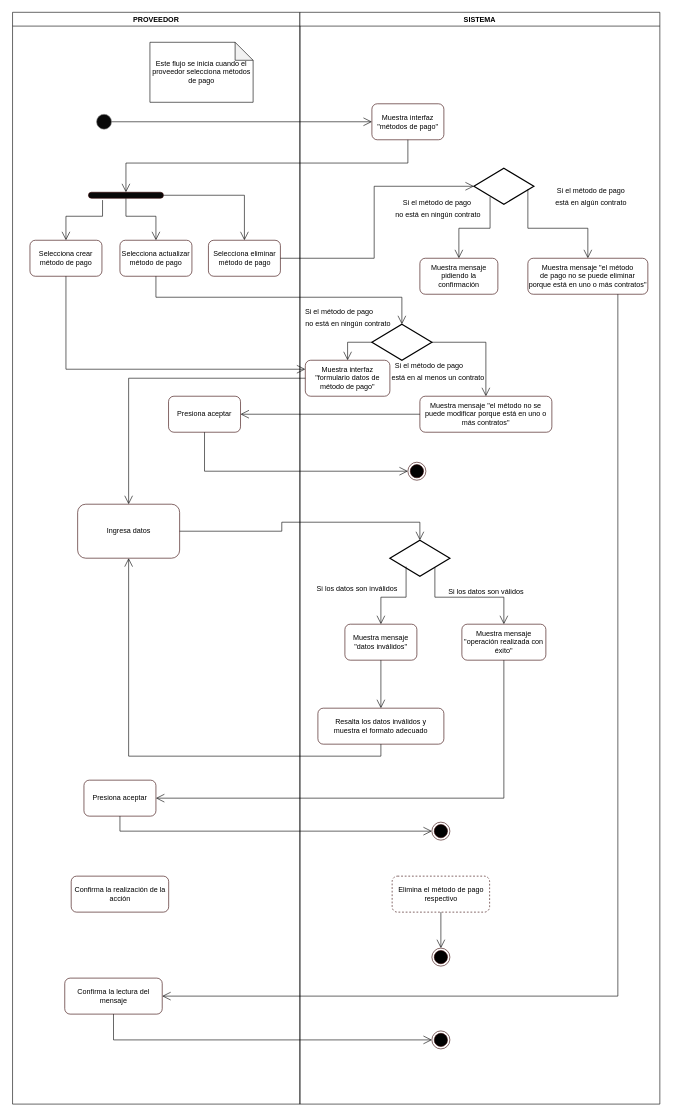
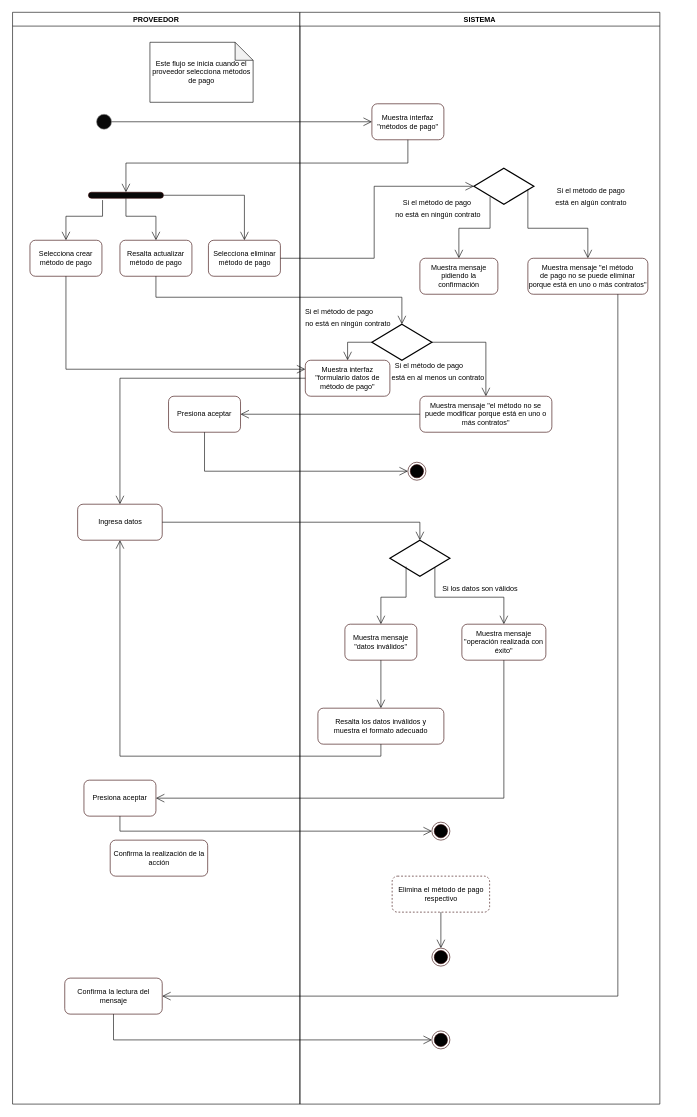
  <mxCell id="0" />
  <mxCell id="1" parent="0" />
  <mxCell id="2" value="PROVEEDOR" style="swimlane;gradientColor=none;" vertex="1" parent="1"><mxGeometry x="20" y="20" width="479" height="1820" as="geometry" /></mxCell>
  <mxCell id="3" value="" style="ellipse;whiteSpace=wrap;html=1;aspect=fixed;strokeColor=#919191;fillColor=#080808;gradientColor=none;" vertex="1" parent="2"><mxGeometry x="140" y="170" width="25" height="25" as="geometry" /></mxCell>
  <mxCell id="4" value="Este flujo se inicia cuando el proveedor selecciona métodos de pago" style="shape=note;whiteSpace=wrap;html=1;backgroundOutline=1;darkOpacity=0.05;" vertex="1" parent="2"><mxGeometry x="229" y="50" width="172" height="100" as="geometry" /></mxCell>
  <mxCell id="5" value="" style="group" vertex="1" connectable="0" parent="2"><mxGeometry x="29" y="300" width="417.5" height="270" as="geometry" /></mxCell>
  <mxCell id="6" value="" style="group" vertex="1" connectable="0" parent="5"><mxGeometry width="417.5" height="140" as="geometry" /></mxCell>
  <mxCell id="7" value="" style="rounded=1;whiteSpace=wrap;html=1;strokeColor=#330000;fillColor=#080808;gradientColor=none;arcSize=50;" vertex="1" parent="6"><mxGeometry x="97.5" width="125" height="10" as="geometry" /></mxCell>
  <mxCell id="8" style="edgeStyle=orthogonalEdgeStyle;rounded=0;orthogonalLoop=1;jettySize=auto;html=1;exitX=0.5;exitY=0;exitDx=0;exitDy=0;entryX=0.188;entryY=1.3;entryDx=0;entryDy=0;entryPerimeter=0;startArrow=open;startFill=0;startSize=12;endArrow=none;endFill=0;endSize=12;targetPerimeterSpacing=0;" edge="1" parent="6" source="9" target="7"><mxGeometry relative="1" as="geometry" /></mxCell>
  <mxCell id="9" value="Selecciona crear método de pago" style="rounded=1;whiteSpace=wrap;html=1;strokeColor=#330000;fillColor=#FFFFFF;gradientColor=none;" vertex="1" parent="6"><mxGeometry y="80" width="120" height="60" as="geometry" /></mxCell>
  <mxCell id="10" style="edgeStyle=orthogonalEdgeStyle;rounded=0;orthogonalLoop=1;jettySize=auto;html=1;exitX=0.5;exitY=0;exitDx=0;exitDy=0;entryX=0.5;entryY=1;entryDx=0;entryDy=0;startArrow=open;startFill=0;startSize=12;endArrow=none;endFill=0;endSize=12;targetPerimeterSpacing=0;" edge="1" parent="6" source="11" target="7"><mxGeometry relative="1" as="geometry" /></mxCell>
- <mxCell id="11" value="Selecciona actualizar método de pago" style="rounded=1;whiteSpace=wrap;html=1;strokeColor=#330000;fillColor=#FFFFFF;gradientColor=none;" vertex="1" parent="6"><mxGeometry x="150" y="80" width="120" height="60" as="geometry" /></mxCell>
+ <mxCell id="11" value="Resalta actualizar método de pago" style="rounded=1;whiteSpace=wrap;html=1;strokeColor=#330000;fillColor=#FFFFFF;gradientColor=none;" vertex="1" parent="6"><mxGeometry x="150" y="80" width="120" height="60" as="geometry" /></mxCell>
  <mxCell id="12" style="edgeStyle=orthogonalEdgeStyle;rounded=0;orthogonalLoop=1;jettySize=auto;html=1;exitX=0.5;exitY=0;exitDx=0;exitDy=0;entryX=1;entryY=0.5;entryDx=0;entryDy=0;startArrow=open;startFill=0;startSize=12;endArrow=none;endFill=0;endSize=12;targetPerimeterSpacing=0;" edge="1" parent="6" source="13" target="7"><mxGeometry relative="1" as="geometry" /></mxCell>
  <mxCell id="13" value="Selecciona eliminar método de pago" style="rounded=1;whiteSpace=wrap;html=1;strokeColor=#330000;fillColor=#FFFFFF;gradientColor=none;" vertex="1" parent="6"><mxGeometry x="297.5" y="80" width="120" height="60" as="geometry" /></mxCell>
- <mxCell id="14" value="Ingresa datos" style="rounded=1;whiteSpace=wrap;html=1;strokeColor=#330000;fillColor=#FFFFFF;gradientColor=none;" vertex="1" parent="2"><mxGeometry x="108.5" y="820" width="170" height="90" as="geometry" /></mxCell>
- <mxCell id="15" value="Confirma la realización de la acción" style="rounded=1;whiteSpace=wrap;html=1;strokeColor=#330000;fillColor=#FFFFFF;gradientColor=none;" vertex="1" parent="2"><mxGeometry x="97.75" y="1440" width="162.5" height="60" as="geometry" /></mxCell>
+ <mxCell id="14" value="Ingresa datos" style="rounded=1;whiteSpace=wrap;html=1;strokeColor=#330000;fillColor=#FFFFFF;gradientColor=none;" vertex="1" parent="2"><mxGeometry x="108.5" y="820" width="141" height="60" as="geometry" /></mxCell>
+ <mxCell id="15" value="Confirma la realización de la acción" style="rounded=1;whiteSpace=wrap;html=1;strokeColor=#330000;fillColor=#FFFFFF;gradientColor=none;" vertex="1" parent="2"><mxGeometry x="162.75" y="1380" width="162.5" height="60" as="geometry" /></mxCell>
  <mxCell id="16" value="Confirma la lectura del mensaje" style="rounded=1;whiteSpace=wrap;html=1;strokeColor=#330000;fillColor=#FFFFFF;gradientColor=none;" vertex="1" parent="2"><mxGeometry x="87" y="1610" width="162.5" height="60" as="geometry" /></mxCell>
  <mxCell id="17" value="Presiona aceptar" style="rounded=1;whiteSpace=wrap;html=1;strokeColor=#330000;fillColor=#FFFFFF;gradientColor=none;" vertex="1" parent="2"><mxGeometry x="119" y="1280" width="120" height="60" as="geometry" /></mxCell>
  <mxCell id="18" value="Presiona aceptar" style="rounded=1;whiteSpace=wrap;html=1;strokeColor=#330000;fillColor=#FFFFFF;gradientColor=none;" vertex="1" parent="2"><mxGeometry x="260" y="640" width="120" height="60" as="geometry" /></mxCell>
  <mxCell id="19" value="SISTEMA" style="swimlane;gradientColor=none;" vertex="1" parent="1"><mxGeometry x="499" y="20" width="600" height="1820" as="geometry" /></mxCell>
  <mxCell id="20" value="Muestra interfaz &quot;métodos de pago&quot;" style="rounded=1;whiteSpace=wrap;html=1;strokeColor=#330000;fillColor=#FFFFFF;gradientColor=none;" vertex="1" parent="19"><mxGeometry x="120" y="152.5" width="120" height="60" as="geometry" /></mxCell>
  <mxCell id="21" value="" style="group" vertex="1" connectable="0" parent="19"><mxGeometry x="20" y="880" width="470" height="340" as="geometry" /></mxCell>
  <mxCell id="22" value="" style="strokeWidth=2;html=1;shape=mxgraph.flowchart.decision;whiteSpace=wrap;fillColor=#FFFFFF;gradientColor=none;" vertex="1" parent="21"><mxGeometry x="130" width="100" height="60" as="geometry" /></mxCell>
  <mxCell id="23" style="edgeStyle=orthogonalEdgeStyle;rounded=0;orthogonalLoop=1;jettySize=auto;html=1;exitX=0.5;exitY=0;exitDx=0;exitDy=0;entryX=0.27;entryY=0.733;entryDx=0;entryDy=0;entryPerimeter=0;startArrow=open;startFill=0;startSize=12;endArrow=none;endFill=0;endSize=12;targetPerimeterSpacing=0;" edge="1" parent="21" source="24" target="22"><mxGeometry relative="1" as="geometry" /></mxCell>
  <mxCell id="24" value="Muestra mensaje &quot;datos inválidos&quot;" style="rounded=1;whiteSpace=wrap;html=1;strokeColor=#330000;fillColor=#FFFFFF;gradientColor=none;" vertex="1" parent="21"><mxGeometry x="55" y="140" width="120" height="60" as="geometry" /></mxCell>
  <mxCell id="25" style="edgeStyle=orthogonalEdgeStyle;rounded=0;orthogonalLoop=1;jettySize=auto;html=1;exitX=0.5;exitY=0;exitDx=0;exitDy=0;entryX=0.75;entryY=0.75;entryDx=0;entryDy=0;entryPerimeter=0;startArrow=open;startFill=0;startSize=12;endArrow=none;endFill=0;endSize=12;targetPerimeterSpacing=0;" edge="1" parent="21" source="26" target="22"><mxGeometry relative="1" as="geometry" /></mxCell>
  <mxCell id="26" value="Muestra mensaje &quot;operación realizada con éxito&quot;" style="rounded=1;whiteSpace=wrap;html=1;strokeColor=#330000;fillColor=#FFFFFF;gradientColor=none;" vertex="1" parent="21"><mxGeometry x="250" y="140" width="140" height="60" as="geometry" /></mxCell>
- <mxCell id="27" value="Si los datos son válidos" style="text;html=1;align=center;verticalAlign=middle;resizable=0;points=[];autosize=1;" vertex="1" parent="21"><mxGeometry x="220" y="76" width="140" height="20" as="geometry" /></mxCell>
- <mxCell id="28" value="Si los datos son inválidos" style="text;html=1;align=center;verticalAlign=middle;resizable=0;points=[];autosize=1;" vertex="1" parent="21"><mxGeometry y="71" width="150" height="20" as="geometry" /></mxCell>
+ <mxCell id="27" value="Si los datos son válidos" style="text;html=1;align=center;verticalAlign=middle;resizable=0;points=[];autosize=1;" vertex="1" parent="21"><mxGeometry x="210" y="71" width="140" height="20" as="geometry" /></mxCell>
  <mxCell id="29" style="edgeStyle=orthogonalEdgeStyle;rounded=0;orthogonalLoop=1;jettySize=auto;html=1;exitX=0.5;exitY=0;exitDx=0;exitDy=0;entryX=0.5;entryY=1;entryDx=0;entryDy=0;startArrow=open;startFill=0;startSize=12;endArrow=none;endFill=0;endSize=12;targetPerimeterSpacing=0;" edge="1" parent="21" source="30" target="24"><mxGeometry relative="1" as="geometry" /></mxCell>
  <mxCell id="30" value="Resalta los datos inválidos y&lt;br/&gt;muestra el formato adecuado" style="rounded=1;whiteSpace=wrap;html=1;strokeColor=#330000;fillColor=#FFFFFF;gradientColor=none;" vertex="1" parent="21"><mxGeometry x="10" y="280" width="210" height="60" as="geometry" /></mxCell>
  <mxCell id="31" value="" style="group" vertex="1" connectable="0" parent="19"><mxGeometry x="110" y="260" width="530" height="210" as="geometry" /></mxCell>
  <mxCell id="32" value="" style="strokeWidth=2;html=1;shape=mxgraph.flowchart.decision;whiteSpace=wrap;fillColor=#FFFFFF;gradientColor=none;" vertex="1" parent="31"><mxGeometry x="180" width="100" height="60" as="geometry" /></mxCell>
  <mxCell id="33" style="edgeStyle=orthogonalEdgeStyle;rounded=0;orthogonalLoop=1;jettySize=auto;html=1;exitX=0.5;exitY=0;exitDx=0;exitDy=0;entryX=0.27;entryY=0.8;entryDx=0;entryDy=0;entryPerimeter=0;startArrow=open;startFill=0;startSize=12;endArrow=none;endFill=0;endSize=12;targetPerimeterSpacing=0;" edge="1" parent="31" source="34" target="32"><mxGeometry relative="1" as="geometry" /></mxCell>
  <mxCell id="34" value="Muestra mensaje pidiendo la&lt;br/&gt;confirmación" style="rounded=1;whiteSpace=wrap;html=1;strokeColor=#330000;fillColor=#FFFFFF;gradientColor=none;" vertex="1" parent="31"><mxGeometry x="90" y="150" width="130" height="60" as="geometry" /></mxCell>
  <mxCell id="35" style="edgeStyle=orthogonalEdgeStyle;rounded=0;orthogonalLoop=1;jettySize=auto;html=1;exitX=0.5;exitY=0;exitDx=0;exitDy=0;startArrow=open;startFill=0;startSize=12;endArrow=none;endFill=0;endSize=12;targetPerimeterSpacing=0;entryX=0.9;entryY=0.583;entryDx=0;entryDy=0;entryPerimeter=0;" edge="1" parent="31" source="36" target="32"><mxGeometry relative="1" as="geometry"><mxPoint x="-720" y="5110" as="targetPoint" /></mxGeometry></mxCell>
  <mxCell id="36" value="Muestra mensaje &quot;el método&lt;br&gt;de pago no se puede eliminar&lt;br&gt;porque está en uno o más contratos&quot;" style="rounded=1;whiteSpace=wrap;html=1;strokeColor=#330000;fillColor=#FFFFFF;gradientColor=none;" vertex="1" parent="31"><mxGeometry x="270" y="150" width="200" height="60" as="geometry" /></mxCell>
  <mxCell id="37" value="Si el método de pago" style="text;html=1;align=center;verticalAlign=middle;resizable=0;points=[];autosize=1;" vertex="1" parent="31"><mxGeometry x="310" y="27" width="130" height="20" as="geometry" /></mxCell>
  <mxCell id="38" value="Si el método de pago&amp;nbsp;" style="text;align=center;verticalAlign=middle;resizable=0;points=[];autosize=1;html=1;" vertex="1" parent="31"><mxGeometry x="55" y="47" width="130" height="20" as="geometry" /></mxCell>
  <mxCell id="39" value="no está en ningún contrato" style="text;html=1;align=center;verticalAlign=middle;resizable=0;points=[];autosize=1;" vertex="1" parent="31"><mxGeometry x="40" y="67" width="160" height="20" as="geometry" /></mxCell>
  <mxCell id="40" value="está en algún contrato" style="text;html=1;align=center;verticalAlign=middle;resizable=0;points=[];autosize=1;" vertex="1" parent="31"><mxGeometry x="310" y="47" width="130" height="20" as="geometry" /></mxCell>
  <mxCell id="41" value="" style="group" vertex="1" connectable="0" parent="19"><mxGeometry x="153.75" y="1440" width="162.5" height="150" as="geometry" /></mxCell>
  <mxCell id="42" value="Elimina el método de pago&lt;br&gt;respectivo" style="rounded=1;whiteSpace=wrap;html=1;strokeColor=#330000;fillColor=#FFFFFF;gradientColor=none;dashed=1;" vertex="1" parent="41"><mxGeometry width="162.5" height="60" as="geometry" /></mxCell>
  <mxCell id="43" style="edgeStyle=orthogonalEdgeStyle;rounded=0;orthogonalLoop=1;jettySize=auto;html=1;exitX=0.5;exitY=0;exitDx=0;exitDy=0;entryX=0.5;entryY=1;entryDx=0;entryDy=0;startArrow=open;startFill=0;startSize=12;endArrow=none;endFill=0;endSize=12;targetPerimeterSpacing=0;" edge="1" parent="41" source="44" target="42"><mxGeometry relative="1" as="geometry" /></mxCell>
  <mxCell id="44" value="" style="ellipse;html=1;shape=endState;fillColor=#000000;strokeColor=#330000;" vertex="1" parent="41"><mxGeometry x="66.25" y="120" width="30" height="30" as="geometry" /></mxCell>
  <mxCell id="45" value="" style="ellipse;html=1;shape=endState;fillColor=#000000;strokeColor=#330000;" vertex="1" parent="19"><mxGeometry x="220" y="1698" width="30" height="30" as="geometry" /></mxCell>
  <mxCell id="46" value="" style="ellipse;html=1;shape=endState;fillColor=#000000;strokeColor=#330000;" vertex="1" parent="19"><mxGeometry x="220" y="1350" width="30" height="30" as="geometry" /></mxCell>
  <mxCell id="47" style="edgeStyle=orthogonalEdgeStyle;rounded=0;orthogonalLoop=1;jettySize=auto;html=1;exitX=1;exitY=0.5;exitDx=0;exitDy=0;exitPerimeter=0;endArrow=open;endFill=0;endSize=12;" edge="1" parent="19" source="48" target="49"><mxGeometry relative="1" as="geometry" /></mxCell>
  <mxCell id="48" value="" style="strokeWidth=2;html=1;shape=mxgraph.flowchart.decision;whiteSpace=wrap;fillColor=#FFFFFF;gradientColor=none;" vertex="1" parent="19"><mxGeometry x="120" y="520" width="100" height="60" as="geometry" /></mxCell>
  <mxCell id="49" value="Muestra mensaje &quot;el método no se puede modificar porque está en uno o más contratos&quot;" style="rounded=1;whiteSpace=wrap;html=1;strokeColor=#330000;fillColor=#FFFFFF;gradientColor=none;" vertex="1" parent="19"><mxGeometry x="200" y="640" width="220" height="60" as="geometry" /></mxCell>
  <mxCell id="50" value="" style="group" vertex="1" connectable="0" parent="19"><mxGeometry x="150" y="580" width="165" height="40" as="geometry" /></mxCell>
  <mxCell id="51" value="Si el método de pago" style="text;html=1;align=center;verticalAlign=middle;resizable=0;points=[];autosize=1;" vertex="1" parent="50"><mxGeometry width="130" height="20" as="geometry" /></mxCell>
  <mxCell id="52" value="está en al menos un contrato" style="text;html=1;align=center;verticalAlign=middle;resizable=0;points=[];autosize=1;" vertex="1" parent="50"><mxGeometry x="-5" y="20" width="170" height="20" as="geometry" /></mxCell>
  <mxCell id="53" value="" style="ellipse;html=1;shape=endState;fillColor=#000000;strokeColor=#330000;" vertex="1" parent="19"><mxGeometry x="180" y="750" width="30" height="30" as="geometry" /></mxCell>
  <mxCell id="54" value="Muestra interfaz &quot;formulario datos de método de pago&quot;" style="rounded=1;whiteSpace=wrap;html=1;strokeColor=#330000;fillColor=#FFFFFF;gradientColor=none;" vertex="1" parent="19"><mxGeometry x="9" y="580" width="141" height="60" as="geometry" /></mxCell>
  <mxCell id="55" style="edgeStyle=orthogonalEdgeStyle;rounded=0;orthogonalLoop=1;jettySize=auto;html=1;exitX=0;exitY=0.5;exitDx=0;exitDy=0;exitPerimeter=0;endArrow=open;endFill=0;endSize=12;" edge="1" parent="19" source="48" target="54"><mxGeometry relative="1" as="geometry" /></mxCell>
  <mxCell id="56" value="" style="group" vertex="1" connectable="0" parent="19"><mxGeometry x="-0.5" y="490" width="160" height="40" as="geometry" /></mxCell>
  <mxCell id="57" value="Si el método de pago" style="text;html=1;align=center;verticalAlign=middle;resizable=0;points=[];autosize=1;" vertex="1" parent="56"><mxGeometry width="130" height="20" as="geometry" /></mxCell>
  <mxCell id="58" value="no está en ningún contrato" style="text;html=1;align=center;verticalAlign=middle;resizable=0;points=[];autosize=1;" vertex="1" parent="56"><mxGeometry y="20" width="160" height="20" as="geometry" /></mxCell>
  <mxCell id="59" style="edgeStyle=orthogonalEdgeStyle;rounded=0;orthogonalLoop=1;jettySize=auto;html=1;exitX=1;exitY=0.5;exitDx=0;exitDy=0;entryX=0;entryY=0.5;entryDx=0;entryDy=0;endSize=12;endArrow=open;endFill=0;" edge="1" parent="1" source="3" target="20"><mxGeometry relative="1" as="geometry" /></mxCell>
  <mxCell id="60" style="edgeStyle=orthogonalEdgeStyle;rounded=0;orthogonalLoop=1;jettySize=auto;html=1;exitX=0.5;exitY=1;exitDx=0;exitDy=0;entryX=0.5;entryY=0;entryDx=0;entryDy=0;endArrow=open;endFill=0;endSize=12;" edge="1" parent="1" source="20" target="7"><mxGeometry relative="1" as="geometry" /></mxCell>
  <mxCell id="61" style="edgeStyle=orthogonalEdgeStyle;rounded=0;orthogonalLoop=1;jettySize=auto;html=1;exitX=1;exitY=0.5;exitDx=0;exitDy=0;endArrow=open;endFill=0;endSize=12;entryX=0.5;entryY=0;entryDx=0;entryDy=0;entryPerimeter=0;" edge="1" parent="1" source="14" target="22"><mxGeometry relative="1" as="geometry"><mxPoint x="669" y="681" as="targetPoint" /></mxGeometry></mxCell>
  <mxCell id="62" style="edgeStyle=orthogonalEdgeStyle;rounded=0;orthogonalLoop=1;jettySize=auto;html=1;exitX=0.5;exitY=1;exitDx=0;exitDy=0;entryX=0.5;entryY=1;entryDx=0;entryDy=0;endArrow=open;endFill=0;endSize=12;" edge="1" parent="1" source="30" target="14"><mxGeometry relative="1" as="geometry"><mxPoint x="269.5" y="1040" as="targetPoint" /></mxGeometry></mxCell>
  <mxCell id="63" style="edgeStyle=orthogonalEdgeStyle;rounded=0;orthogonalLoop=1;jettySize=auto;html=1;exitX=1;exitY=0.5;exitDx=0;exitDy=0;entryX=0;entryY=0.5;entryDx=0;entryDy=0;entryPerimeter=0;endArrow=open;endFill=0;endSize=12;" edge="1" parent="1" source="13" target="32"><mxGeometry relative="1" as="geometry" /></mxCell>
  <mxCell id="64" style="edgeStyle=orthogonalEdgeStyle;rounded=0;orthogonalLoop=1;jettySize=auto;html=1;exitX=0.5;exitY=1;exitDx=0;exitDy=0;entryX=0;entryY=0.5;entryDx=0;entryDy=0;endArrow=open;endFill=0;endSize=12;" edge="1" parent="1" source="16" target="45"><mxGeometry relative="1" as="geometry" /></mxCell>
  <mxCell id="65" style="edgeStyle=orthogonalEdgeStyle;rounded=0;orthogonalLoop=1;jettySize=auto;html=1;exitX=0.5;exitY=1;exitDx=0;exitDy=0;entryX=1;entryY=0.5;entryDx=0;entryDy=0;endArrow=open;endFill=0;endSize=12;" edge="1" parent="1" source="26" target="17"><mxGeometry relative="1" as="geometry" /></mxCell>
  <mxCell id="66" style="edgeStyle=orthogonalEdgeStyle;rounded=0;orthogonalLoop=1;jettySize=auto;html=1;exitX=0.5;exitY=1;exitDx=0;exitDy=0;entryX=0;entryY=0.5;entryDx=0;entryDy=0;endArrow=open;endFill=0;endSize=12;" edge="1" parent="1" source="17" target="46"><mxGeometry relative="1" as="geometry" /></mxCell>
  <mxCell id="67" style="edgeStyle=orthogonalEdgeStyle;rounded=0;orthogonalLoop=1;jettySize=auto;html=1;exitX=0.75;exitY=1;exitDx=0;exitDy=0;entryX=1;entryY=0.5;entryDx=0;entryDy=0;endArrow=open;endFill=0;endSize=12;" edge="1" parent="1" source="36" target="16"><mxGeometry relative="1" as="geometry" /></mxCell>
  <mxCell id="68" style="edgeStyle=orthogonalEdgeStyle;rounded=0;orthogonalLoop=1;jettySize=auto;html=1;exitX=0.5;exitY=0;exitDx=0;exitDy=0;startArrow=open;startFill=0;startSize=12;endArrow=none;endFill=0;endSize=12;targetPerimeterSpacing=0;exitPerimeter=0;" edge="1" parent="1" source="48" target="11"><mxGeometry relative="1" as="geometry"><mxPoint x="209" y="580" as="sourcePoint" /></mxGeometry></mxCell>
  <mxCell id="69" style="edgeStyle=orthogonalEdgeStyle;rounded=0;orthogonalLoop=1;jettySize=auto;html=1;exitX=0;exitY=0.5;exitDx=0;exitDy=0;entryX=1;entryY=0.5;entryDx=0;entryDy=0;endArrow=open;endFill=0;endSize=12;" edge="1" parent="1" source="49" target="18"><mxGeometry relative="1" as="geometry" /></mxCell>
  <mxCell id="70" style="edgeStyle=orthogonalEdgeStyle;rounded=0;orthogonalLoop=1;jettySize=auto;html=1;exitX=0.5;exitY=1;exitDx=0;exitDy=0;entryX=0;entryY=0.5;entryDx=0;entryDy=0;endArrow=open;endFill=0;endSize=12;" edge="1" parent="1" source="18" target="53"><mxGeometry relative="1" as="geometry" /></mxCell>
  <mxCell id="71" style="edgeStyle=orthogonalEdgeStyle;rounded=0;orthogonalLoop=1;jettySize=auto;html=1;exitX=0;exitY=0.5;exitDx=0;exitDy=0;entryX=0.5;entryY=0;entryDx=0;entryDy=0;startArrow=none;startFill=0;startSize=12;endArrow=open;endFill=0;endSize=12;targetPerimeterSpacing=0;" edge="1" parent="1" source="54" target="14"><mxGeometry relative="1" as="geometry" /></mxCell>
  <mxCell id="72" style="edgeStyle=orthogonalEdgeStyle;rounded=0;orthogonalLoop=1;jettySize=auto;html=1;exitX=0.5;exitY=1;exitDx=0;exitDy=0;entryX=0;entryY=0.25;entryDx=0;entryDy=0;startArrow=none;startFill=0;startSize=12;endArrow=open;endFill=0;endSize=12;targetPerimeterSpacing=0;" edge="1" parent="1" source="9" target="54"><mxGeometry relative="1" as="geometry" /></mxCell>
